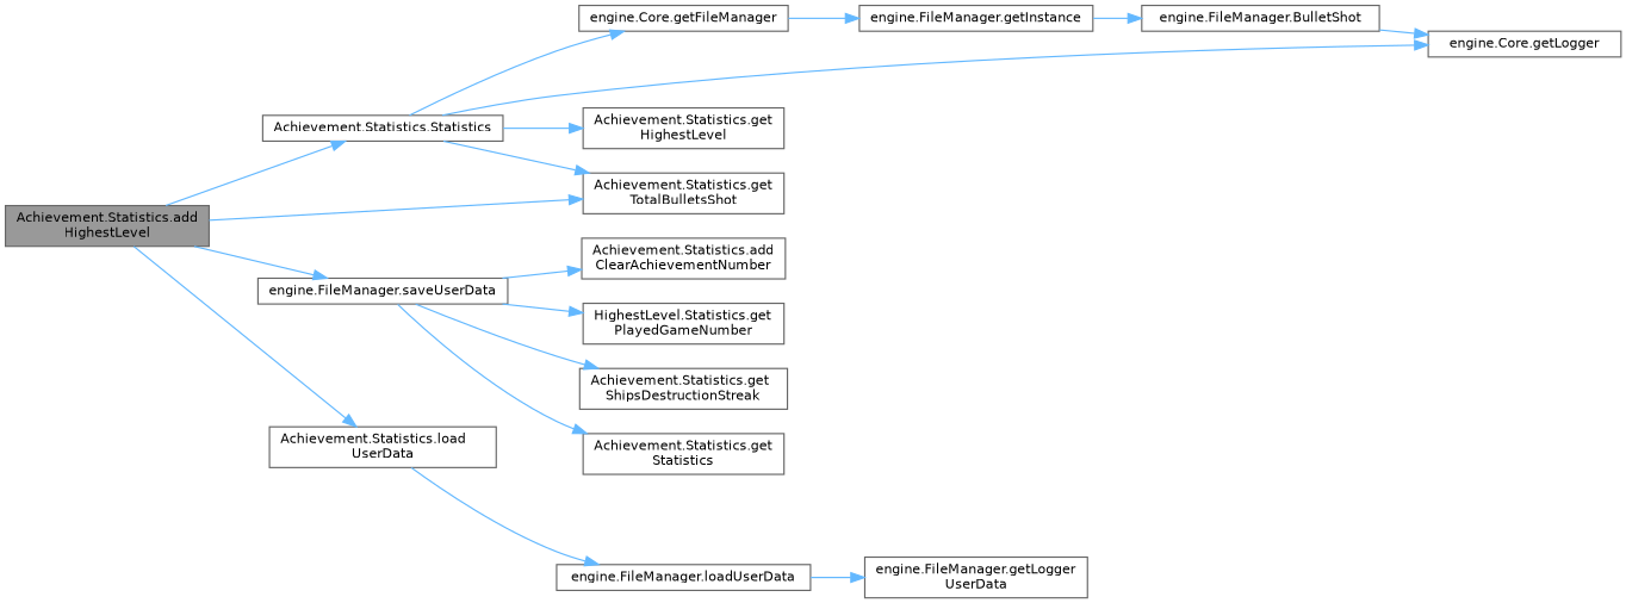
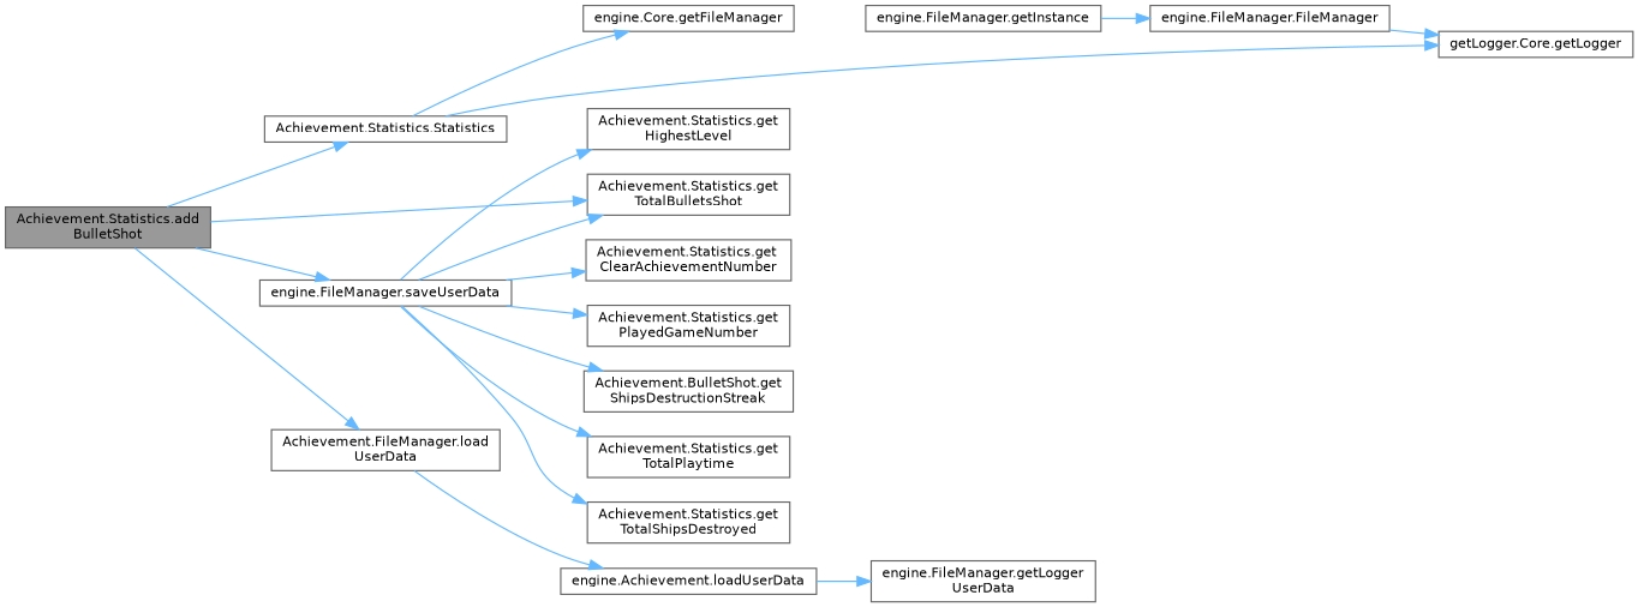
  digraph {
    rankdir=LR
    node [color=grey40 fillcolor=white fontname=Helvetica fontsize=10 shape=box style=filled]
    edge [color=steelblue1 fontname=Helvetica fontsize=10 labelfontname=Helvetica labelfontsize=10 style=solid]
-   n1 [color=gray40 fillcolor=grey60 fontcolor=black height=0.2 label="Achievement.Statistics.add\lHighestLevel" width=0.4]
+   n1 [color=gray40 fillcolor=grey60 fontcolor=black height=0.2 label="Achievement.Statistics.add\lBulletShot" width=0.4]
    n2 [height=0.2 label="Achievement.Statistics.get\lTotalBulletsShot" width=0.4]
-   n3 [height=0.2 label="Achievement.Statistics.load\lUserData" width=0.4]
+   n3 [height=0.2 label="Achievement.FileManager.load\lUserData" width=0.4]
    n4 [height=0.2 label="engine.FileManager.saveUserData" width=0.4]
    n5 [height=0.2 label="Achievement.Statistics.Statistics" width=0.4]
-   n6 [height=0.2 label="engine.FileManager.loadUserData" width=0.4]
-   n7 [height=0.2 label="Achievement.Statistics.add\lClearAchievementNumber" width=0.4]
+   n6 [height=0.2 label="engine.Achievement.loadUserData" width=0.4]
+   n7 [height=0.2 label="Achievement.Statistics.get\lClearAchievementNumber" width=0.4]
    n8 [height=0.2 label="Achievement.Statistics.get\lHighestLevel" width=0.4]
-   n9 [height=0.2 label="HighestLevel.Statistics.get\lPlayedGameNumber" width=0.4]
-   n10 [height=0.2 label="Achievement.Statistics.get\lShipsDestructionStreak" width=0.4]
-   n11 [height=0.2 label="Achievement.Statistics.get\lStatistics" width=0.4]
+   n9 [height=0.2 label="Achievement.Statistics.get\lPlayedGameNumber" width=0.4]
+   n10 [height=0.2 label="Achievement.BulletShot.get\lShipsDestructionStreak" width=0.4]
+   n11 [height=0.2 label="Achievement.Statistics.get\lTotalPlaytime" width=0.4]
+   n12 [height=0.2 label="Achievement.Statistics.get\lTotalShipsDestroyed" width=0.4]
    n13 [height=0.2 label="engine.Core.getFileManager" width=0.4]
-   n14 [height=0.2 label="engine.Core.getLogger" width=0.4]
+   n14 [height=0.2 label="getLogger.Core.getLogger" width=0.4]
    n15 [height=0.2 label="engine.FileManager.getLogger\lUserData" width=0.4]
    n16 [height=0.2 label="engine.FileManager.getInstance" width=0.4]
-   n17 [height=0.2 label="engine.FileManager.BulletShot" width=0.4]
+   n17 [height=0.2 label="engine.FileManager.FileManager" width=0.4]
    n1 -> n2
    n1 -> n3
    n1 -> n4
    n1 -> n5
    n3 -> n6
-   n5 -> n2
+   n4 -> n2
    n4 -> n7
-   n5 -> n8
+   n4 -> n8
    n4 -> n9
    n4 -> n10
    n4 -> n11
+   n4 -> n12
    n5 -> n13
    n5 -> n14
    n6 -> n15
-   n13 -> n16
    n16 -> n17
    n17 -> n14
  }
